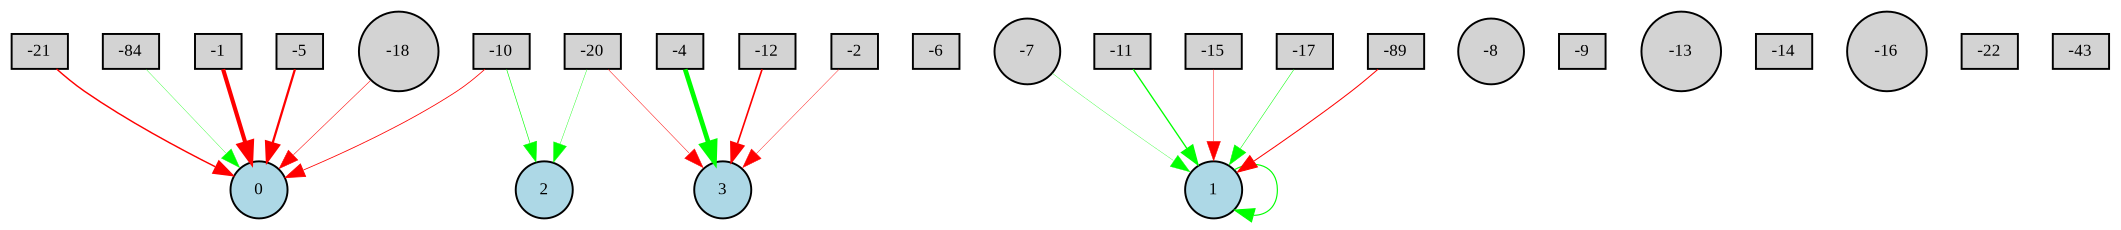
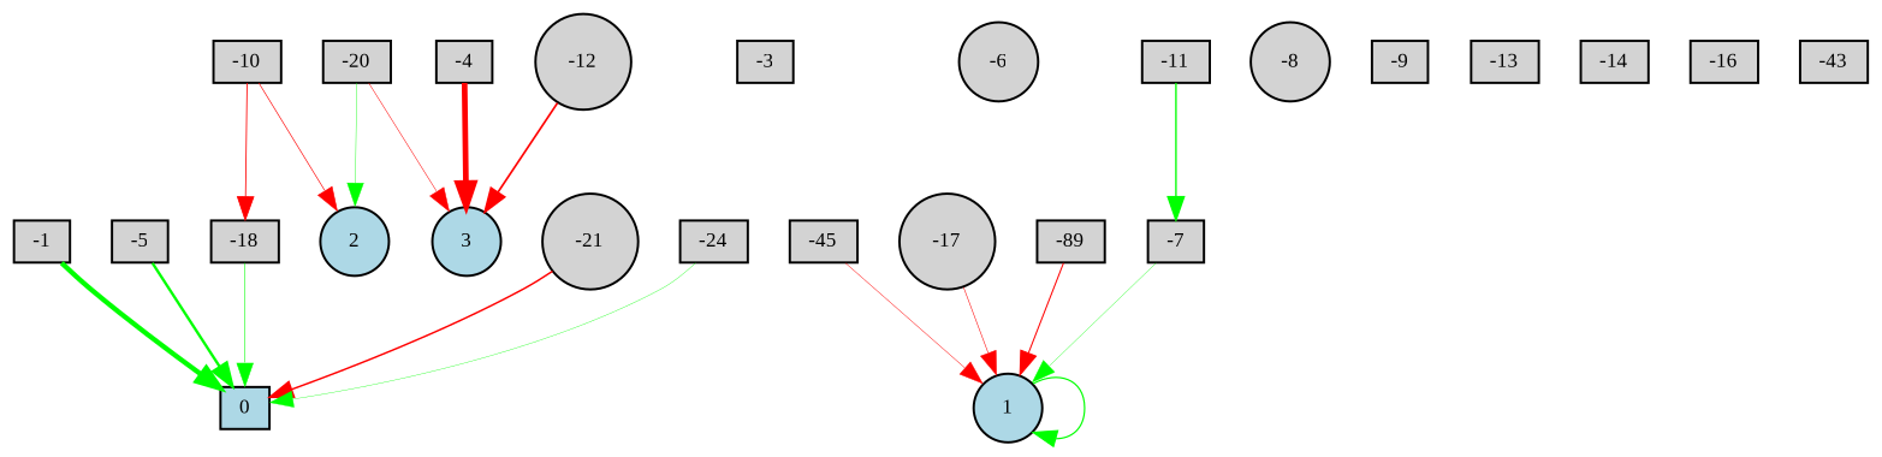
  digraph {
    fontname="Liberation Serif"
    node [fillcolor=lightgray fontname="Liberation Serif" fontsize=9 shape=box style=filled]
    edge [color=green fontname="Liberation Serif" style=solid]
    -1 [height=0.2 width=0.2]
-   0 [fillcolor=lightblue height=0.2 shape=circle width=0.2]
-   -2 [height=0.2 width=0.2]
+   0 [fillcolor=lightblue height=0.2 width=0.2]
    3 [fillcolor=lightblue height=0.2 shape=circle width=0.2]
+   -3 [height=0.2 width=0.2]
    -4 [height=0.2 width=0.2]
    -5 [height=0.2 width=0.2]
-   -6 [height=0.2 width=0.2]
-   -7 [height=0.2 shape=circle width=0.2]
+   -6 [height=0.2 shape=circle width=0.2]
+   -7 [height=0.2 width=0.2]
    1 [fillcolor=lightblue height=0.2 shape=circle width=0.2]
    -8 [height=0.2 shape=circle width=0.2]
    -9 [height=0.2 width=0.2]
    -10 [height=0.2 width=0.2]
    2 [fillcolor=lightblue height=0.2 shape=circle width=0.2]
    -11 [height=0.2 width=0.2]
-   -12 [height=0.2 width=0.2]
-   -13 [height=0.2 shape=circle width=0.2]
+   -12 [height=0.2 shape=circle width=0.2]
+   -13 [height=0.2 width=0.2]
    -14 [height=0.2 width=0.2]
-   -15 [height=0.2 width=0.2]
-   -16 [height=0.2 shape=circle width=0.2]
-   -17 [height=0.2 width=0.2]
-   -18 [height=0.2 shape=circle width=0.2]
+   -15 [height=0.2 width=0.2 label=-45]
+   -16 [height=0.2 width=0.2]
+   -17 [height=0.2 shape=circle width=0.2]
+   -18 [height=0.2 width=0.2]
    n23 [height=0.2 label=-89 width=0.2]
    -20 [height=0.2 width=0.2]
-   -21 [height=0.2 width=0.2]
-   -22 [height=0.2 width=0.2]
+   -21 [height=0.2 shape=circle width=0.2]
    n27 [height=0.2 label=-43 width=0.2]
-   -24 [height=0.2 width=0.2 label=-84]
-   -1 -> 0 [color=red penwidth=2.1368291825452768]
-   -2 -> 3 [color=red penwidth=0.21507307744080822]
-   -4 -> 3 [penwidth=2.432752935191587]
-   -5 -> 0 [color=red penwidth=1.1691566118671681]
+   -24 [height=0.2 width=0.2]
+   -1 -> 0 [penwidth=2.1368291825452768]
+   -4 -> 3 [color=red penwidth=2.432752935191587]
+   -5 -> 0 [penwidth=1.1691566118671681]
    -7 -> 1 [penwidth=0.1644466615588142]
    1 -> 1 [penwidth=0.5927825008337998]
-   -10 -> 0 [color=red penwidth=0.4184709831719322]
-   -10 -> 2 [penwidth=0.321150681598387]
-   -11 -> 1 [penwidth=0.6859922506474617]
+   -10 -> -18 [color=red penwidth=0.4184709831719322]
+   -10 -> 2 [color=red penwidth=0.321150681598387]
+   -11 -> -7 [penwidth=0.6859922506474617]
    -12 -> 3 [color=red penwidth=0.8488349659699117]
    -15 -> 1 [color=red penwidth=0.22091499253180846]
-   -17 -> 1 [penwidth=0.2651917770807892]
-   -18 -> 0 [color=red penwidth=0.2772164775537652]
+   -17 -> 1 [color=red penwidth=0.2651917770807892]
+   -18 -> 0 [penwidth=0.2772164775537652]
    n23 -> 1 [color=red penwidth=0.520568277105383]
    -20 -> 3 [color=red penwidth=0.24807850710262186]
    -20 -> 2 [penwidth=0.20257118556007564]
    -21 -> 0 [color=red penwidth=0.7355435453303386]
    -24 -> 0 [penwidth=0.172563944572117]
  }
